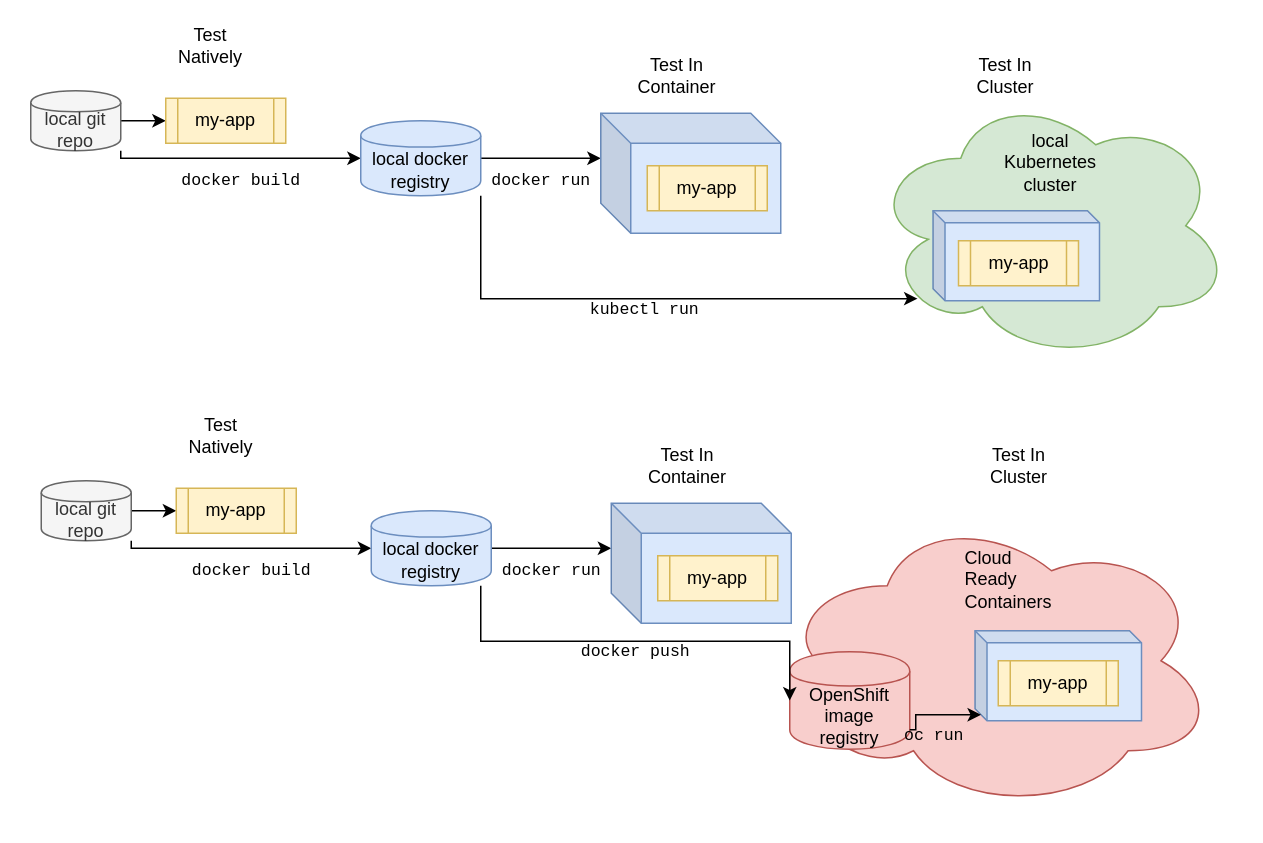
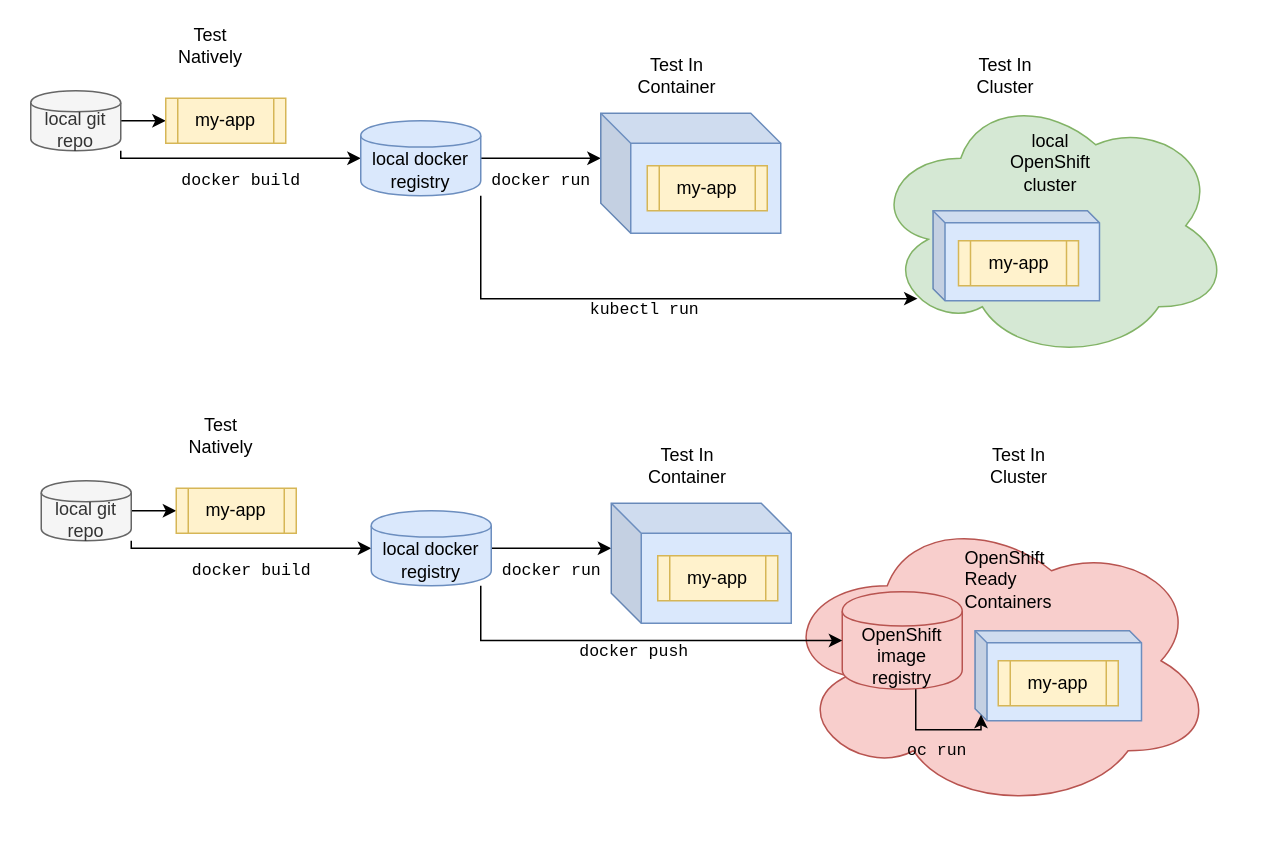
  <mxCell id="0" />
  <mxCell id="1" parent="0" />
  <mxCell id="2" style="edgeStyle=orthogonalEdgeStyle;rounded=0;orthogonalLoop=1;jettySize=auto;html=1;entryX=0;entryY=0.5;entryDx=0;entryDy=0;" edge="1" parent="1" source="4" target="5"><mxGeometry relative="1" as="geometry" /></mxCell>
  <mxCell id="3" value="docker build" style="edgeStyle=orthogonalEdgeStyle;rounded=0;orthogonalLoop=1;jettySize=auto;html=1;fontFamily=Courier New;" edge="1" parent="1" source="4" target="8"><mxGeometry x="0.03" y="-15" relative="1" as="geometry"><Array as="points"><mxPoint x="80" y="105" /></Array><mxPoint as="offset" /></mxGeometry></mxCell>
  <mxCell id="4" value="local git repo" style="shape=cylinder;whiteSpace=wrap;html=1;boundedLbl=1;backgroundOutline=1;fillColor=#f5f5f5;strokeColor=#666666;fontColor=#333333;" vertex="1" parent="1"><mxGeometry x="20" y="60" width="60" height="40" as="geometry" /></mxCell>
  <mxCell id="5" value="my-app" style="shape=process;whiteSpace=wrap;html=1;backgroundOutline=1;fillColor=#fff2cc;strokeColor=#d6b656;" vertex="1" parent="1"><mxGeometry x="110" y="65" width="80" height="30" as="geometry" /></mxCell>
  <mxCell id="6" value="Test Natively" style="text;html=1;strokeColor=none;fillColor=none;align=center;verticalAlign=middle;whiteSpace=wrap;rounded=0;" vertex="1" parent="1"><mxGeometry x="120" y="20" width="40" height="20" as="geometry" /></mxCell>
  <mxCell id="7" value="docker run" style="edgeStyle=orthogonalEdgeStyle;rounded=0;orthogonalLoop=1;jettySize=auto;html=1;entryX=0;entryY=0;entryDx=0;entryDy=30;entryPerimeter=0;fontFamily=Courier New;" edge="1" parent="1" source="8" target="9"><mxGeometry y="-15" relative="1" as="geometry"><mxPoint as="offset" /></mxGeometry></mxCell>
  <mxCell id="8" value="local docker&lt;br&gt;registry" style="shape=cylinder;whiteSpace=wrap;html=1;boundedLbl=1;backgroundOutline=1;fillColor=#dae8fc;strokeColor=#6c8ebf;" vertex="1" parent="1"><mxGeometry x="240" y="80" width="80" height="50" as="geometry" /></mxCell>
  <mxCell id="9" value="" style="shape=cube;whiteSpace=wrap;html=1;boundedLbl=1;backgroundOutline=1;darkOpacity=0.05;darkOpacity2=0.1;fillColor=#dae8fc;strokeColor=#6c8ebf;" vertex="1" parent="1"><mxGeometry x="400" y="75" width="120" height="80" as="geometry" /></mxCell>
  <mxCell id="10" value="Test In Container" style="text;html=1;strokeColor=none;fillColor=none;align=center;verticalAlign=middle;whiteSpace=wrap;rounded=0;" vertex="1" parent="1"><mxGeometry x="431" y="40" width="40" height="20" as="geometry" /></mxCell>
  <mxCell id="11" value="my-app" style="shape=process;whiteSpace=wrap;html=1;backgroundOutline=1;fillColor=#fff2cc;strokeColor=#d6b656;" vertex="1" parent="1"><mxGeometry x="431" y="110" width="80" height="30" as="geometry" /></mxCell>
- <mxCell id="12" value="local&lt;br&gt;Kubernetes&lt;br&gt;cluster" style="ellipse;shape=cloud;whiteSpace=wrap;html=1;verticalAlign=top;spacingTop=20;fillColor=#d5e8d4;strokeColor=#82b366;" vertex="1" parent="1"><mxGeometry x="580" y="60" width="240" height="180" as="geometry" /></mxCell>
+ <mxCell id="12" value="local&lt;br&gt;OpenShift&lt;br&gt;cluster" style="ellipse;shape=cloud;whiteSpace=wrap;html=1;verticalAlign=top;spacingTop=20;fillColor=#d5e8d4;strokeColor=#82b366;" vertex="1" parent="1"><mxGeometry x="580" y="60" width="240" height="180" as="geometry" /></mxCell>
  <mxCell id="13" value="kubectl run" style="edgeStyle=orthogonalEdgeStyle;rounded=0;orthogonalLoop=1;jettySize=auto;html=1;entryX=0.13;entryY=0.77;entryDx=0;entryDy=0;entryPerimeter=0;fontFamily=Courier New;" edge="1" parent="1" source="8" target="12"><mxGeometry x="-0.008" y="-7" relative="1" as="geometry"><Array as="points"><mxPoint x="320" y="199" /></Array><mxPoint as="offset" /></mxGeometry></mxCell>
  <mxCell id="14" value="Test In Cluster" style="text;html=1;strokeColor=none;fillColor=none;align=center;verticalAlign=middle;whiteSpace=wrap;rounded=0;" vertex="1" parent="1"><mxGeometry x="650" y="40" width="40" height="20" as="geometry" /></mxCell>
  <mxCell id="15" style="edgeStyle=orthogonalEdgeStyle;rounded=0;orthogonalLoop=1;jettySize=auto;html=1;entryX=0;entryY=0.5;entryDx=0;entryDy=0;" edge="1" source="17" target="18" parent="1"><mxGeometry relative="1" as="geometry" /></mxCell>
  <mxCell id="16" value="docker build" style="edgeStyle=orthogonalEdgeStyle;rounded=0;orthogonalLoop=1;jettySize=auto;html=1;fontFamily=Courier New;" edge="1" source="17" target="21" parent="1"><mxGeometry x="0.03" y="-15" relative="1" as="geometry"><Array as="points"><mxPoint x="87" y="365" /></Array><mxPoint as="offset" /></mxGeometry></mxCell>
  <mxCell id="17" value="local git repo" style="shape=cylinder;whiteSpace=wrap;html=1;boundedLbl=1;backgroundOutline=1;fillColor=#f5f5f5;strokeColor=#666666;fontColor=#333333;" vertex="1" parent="1"><mxGeometry x="27" y="320" width="60" height="40" as="geometry" /></mxCell>
  <mxCell id="18" value="my-app" style="shape=process;whiteSpace=wrap;html=1;backgroundOutline=1;fillColor=#fff2cc;strokeColor=#d6b656;" vertex="1" parent="1"><mxGeometry x="117" y="325" width="80" height="30" as="geometry" /></mxCell>
  <mxCell id="19" value="Test Natively" style="text;html=1;strokeColor=none;fillColor=none;align=center;verticalAlign=middle;whiteSpace=wrap;rounded=0;" vertex="1" parent="1"><mxGeometry x="127" y="280" width="40" height="20" as="geometry" /></mxCell>
  <mxCell id="20" value="docker run" style="edgeStyle=orthogonalEdgeStyle;rounded=0;orthogonalLoop=1;jettySize=auto;html=1;entryX=0;entryY=0;entryDx=0;entryDy=30;entryPerimeter=0;fontFamily=Courier New;" edge="1" source="21" target="22" parent="1"><mxGeometry y="-15" relative="1" as="geometry"><mxPoint as="offset" /></mxGeometry></mxCell>
  <mxCell id="21" value="local docker&lt;br&gt;registry" style="shape=cylinder;whiteSpace=wrap;html=1;boundedLbl=1;backgroundOutline=1;fillColor=#dae8fc;strokeColor=#6c8ebf;" vertex="1" parent="1"><mxGeometry x="247" y="340" width="80" height="50" as="geometry" /></mxCell>
  <mxCell id="22" value="" style="shape=cube;whiteSpace=wrap;html=1;boundedLbl=1;backgroundOutline=1;darkOpacity=0.05;darkOpacity2=0.1;fillColor=#dae8fc;strokeColor=#6c8ebf;" vertex="1" parent="1"><mxGeometry x="407" y="335" width="120" height="80" as="geometry" /></mxCell>
  <mxCell id="23" value="Test In Container" style="text;html=1;strokeColor=none;fillColor=none;align=center;verticalAlign=middle;whiteSpace=wrap;rounded=0;" vertex="1" parent="1"><mxGeometry x="438" y="300" width="40" height="20" as="geometry" /></mxCell>
  <mxCell id="24" value="my-app" style="shape=process;whiteSpace=wrap;html=1;backgroundOutline=1;fillColor=#fff2cc;strokeColor=#d6b656;" vertex="1" parent="1"><mxGeometry x="438" y="370" width="80" height="30" as="geometry" /></mxCell>
- <mxCell id="25" value="Cloud &lt;br&gt;Ready&amp;nbsp;&lt;br&gt;&lt;div&gt;&lt;span&gt;Containers&lt;/span&gt;&lt;/div&gt;" style="ellipse;shape=cloud;whiteSpace=wrap;html=1;verticalAlign=top;spacingTop=18;fillColor=#f8cecc;strokeColor=#b85450;align=left;spacingLeft=123;" vertex="1" parent="1"><mxGeometry x="518" y="340" width="292" height="200" as="geometry" /></mxCell>
+ <mxCell id="25" value="OpenShift &lt;br&gt;Ready&amp;nbsp;&lt;br&gt;&lt;div&gt;&lt;span&gt;Containers&lt;/span&gt;&lt;/div&gt;" style="ellipse;shape=cloud;whiteSpace=wrap;html=1;verticalAlign=top;spacingTop=18;fillColor=#f8cecc;strokeColor=#b85450;align=left;spacingLeft=123;" vertex="1" parent="1"><mxGeometry x="518" y="340" width="292" height="200" as="geometry" /></mxCell>
  <mxCell id="26" value="Test In Cluster" style="text;html=1;strokeColor=none;fillColor=none;align=center;verticalAlign=middle;whiteSpace=wrap;rounded=0;" vertex="1" parent="1"><mxGeometry x="658.5" y="300" width="40" height="20" as="geometry" /></mxCell>
- <mxCell id="27" value="OpenShift&lt;br&gt;image &lt;br&gt;registry" style="shape=cylinder;whiteSpace=wrap;html=1;boundedLbl=1;backgroundOutline=1;fillColor=#f8cecc;strokeColor=#b85450;" vertex="1" parent="1"><mxGeometry x="526" y="434" width="80" height="65" as="geometry" /></mxCell>
+ <mxCell id="27" value="OpenShift&lt;br&gt;image &lt;br&gt;registry" style="shape=cylinder;whiteSpace=wrap;html=1;boundedLbl=1;backgroundOutline=1;fillColor=#f8cecc;strokeColor=#b85450;" vertex="1" parent="1"><mxGeometry x="561" y="394" width="80" height="65" as="geometry" /></mxCell>
  <mxCell id="28" value="" style="shape=cube;whiteSpace=wrap;html=1;boundedLbl=1;backgroundOutline=1;darkOpacity=0.05;darkOpacity2=0.1;size=8;fillColor=#dae8fc;strokeColor=#6c8ebf;" vertex="1" parent="1"><mxGeometry x="621.5" y="140" width="111" height="60" as="geometry" /></mxCell>
  <mxCell id="29" value="my-app" style="shape=process;whiteSpace=wrap;html=1;backgroundOutline=1;fillColor=#fff2cc;strokeColor=#d6b656;" vertex="1" parent="1"><mxGeometry x="638.5" y="160" width="80" height="30" as="geometry" /></mxCell>
  <mxCell id="30" value="" style="shape=cube;whiteSpace=wrap;html=1;boundedLbl=1;backgroundOutline=1;darkOpacity=0.05;darkOpacity2=0.1;size=8;fillColor=#dae8fc;strokeColor=#6c8ebf;" vertex="1" parent="1"><mxGeometry x="649.5" y="420" width="111" height="60" as="geometry" /></mxCell>
  <mxCell id="31" value="my-app" style="shape=process;whiteSpace=wrap;html=1;backgroundOutline=1;fillColor=#fff2cc;strokeColor=#d6b656;" vertex="1" parent="1"><mxGeometry x="665" y="440" width="80" height="30" as="geometry" /></mxCell>
  <mxCell id="32" value="docker push" style="edgeStyle=orthogonalEdgeStyle;rounded=0;orthogonalLoop=1;jettySize=auto;html=1;entryX=0;entryY=0.5;entryDx=0;entryDy=0;fontFamily=Courier New;" edge="1" source="21" target="27" parent="1"><mxGeometry x="-0.008" y="-7" relative="1" as="geometry"><Array as="points"><mxPoint x="320" y="427" /></Array><mxPoint as="offset" /></mxGeometry></mxCell>
  <mxCell id="33" value="oc run" style="edgeStyle=orthogonalEdgeStyle;rounded=0;orthogonalLoop=1;jettySize=auto;html=1;entryX=0;entryY=0;entryDx=4;entryDy=56;entryPerimeter=0;fontFamily=Courier New;labelBackgroundColor=none;" edge="1" parent="1" source="27" target="30"><mxGeometry x="0.262" y="-17" relative="1" as="geometry"><Array as="points"><mxPoint x="610" y="486" /></Array><mxPoint x="-10" y="-3" as="offset" /></mxGeometry></mxCell>
